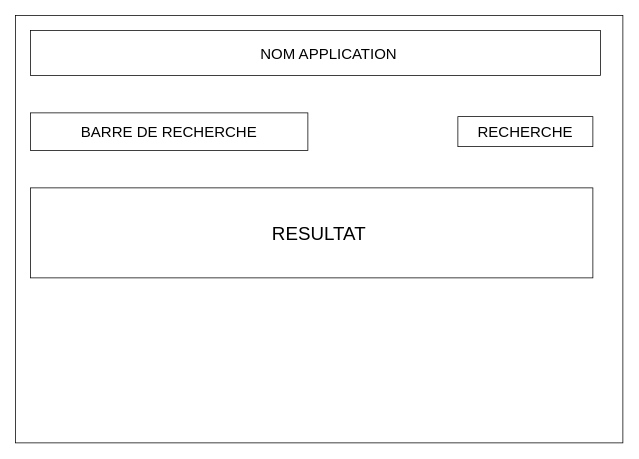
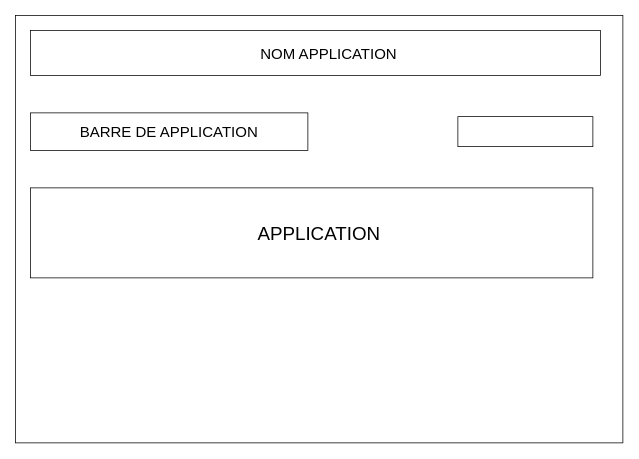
  <mxCell id="0" />
  <mxCell id="1" parent="0" />
  <mxCell id="2" value="" style="rounded=0;whiteSpace=wrap;html=1;" vertex="1" parent="1"><mxGeometry x="20" y="20" width="810" height="570" as="geometry" /></mxCell>
  <mxCell id="3" value="" style="rounded=0;whiteSpace=wrap;html=1;" vertex="1" parent="1"><mxGeometry x="40" y="40" width="760" height="60" as="geometry" /></mxCell>
  <mxCell id="4" value="" style="rounded=0;whiteSpace=wrap;html=1;" vertex="1" parent="1"><mxGeometry x="40" y="150" width="370" height="50" as="geometry" /></mxCell>
  <mxCell id="5" value="" style="rounded=0;whiteSpace=wrap;html=1;" vertex="1" parent="1"><mxGeometry x="610" y="155" width="180" height="40" as="geometry" /></mxCell>
- <mxCell id="6" value="&lt;font style=&quot;font-size: 20px&quot;&gt;RECHERCHE&lt;/font&gt;" style="text;html=1;strokeColor=none;fillColor=none;align=center;verticalAlign=middle;whiteSpace=wrap;rounded=0;" vertex="1" parent="1"><mxGeometry x="630" y="165" width="140" height="20" as="geometry" /></mxCell>
- <mxCell id="7" value="&lt;font style=&quot;font-size: 20px&quot;&gt;BARRE DE RECHERCHE&lt;/font&gt;" style="text;html=1;strokeColor=none;fillColor=none;align=center;verticalAlign=middle;whiteSpace=wrap;rounded=0;" vertex="1" parent="1"><mxGeometry x="95" y="160" width="260" height="30" as="geometry" /></mxCell>
+ <mxCell id="7" value="&lt;font style=&quot;font-size: 20px&quot;&gt;BARRE DE APPLICATION&lt;/font&gt;" style="text;html=1;strokeColor=none;fillColor=none;align=center;verticalAlign=middle;whiteSpace=wrap;rounded=0;" vertex="1" parent="1"><mxGeometry x="95" y="160" width="260" height="30" as="geometry" /></mxCell>
  <mxCell id="8" value="" style="rounded=0;whiteSpace=wrap;html=1;" vertex="1" parent="1"><mxGeometry x="40" y="250" width="750" height="120" as="geometry" /></mxCell>
- <mxCell id="9" value="&lt;font style=&quot;font-size: 25px&quot;&gt;RESULTAT&lt;/font&gt;" style="text;html=1;strokeColor=none;fillColor=none;align=center;verticalAlign=middle;whiteSpace=wrap;rounded=0;" vertex="1" parent="1"><mxGeometry x="255" y="280" width="340" height="60" as="geometry" /></mxCell>
+ <mxCell id="9" value="&lt;font style=&quot;font-size: 25px&quot;&gt;APPLICATION&lt;/font&gt;" style="text;html=1;strokeColor=none;fillColor=none;align=center;verticalAlign=middle;whiteSpace=wrap;rounded=0;" vertex="1" parent="1"><mxGeometry x="255" y="280" width="340" height="60" as="geometry" /></mxCell>
  <mxCell id="10" value="&lt;font style=&quot;font-size: 20px&quot;&gt;NOM APPLICATION&lt;/font&gt;" style="text;html=1;strokeColor=none;fillColor=none;align=center;verticalAlign=middle;whiteSpace=wrap;rounded=0;" vertex="1" parent="1"><mxGeometry x="308" y="50" width="260" height="40" as="geometry" /></mxCell>
